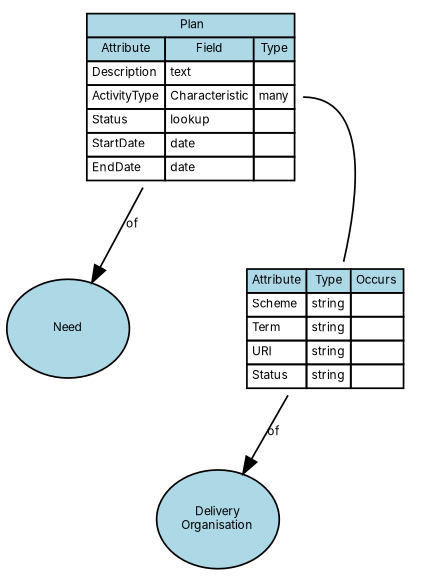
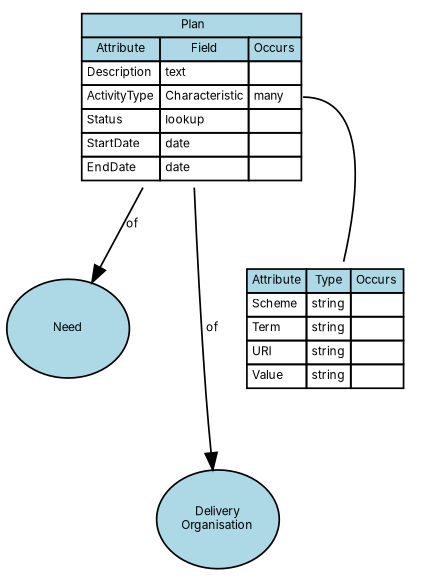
  digraph {
    fontname=Inter
    splines=true
    node [black=black color=black fillcolor=lightblue fontname=Inter fontsize=7]
    edge [fontname=Inter fontsize=7 labelfontname=Arial labelfontsize=7]
-   n1 [label=<<table border='0' cellborder='1' cellspacing='0'><tr><td bgcolor='lightblue'>Attribute</td><td bgcolor='lightblue'>Type</td><td bgcolor='lightblue'>Occurs</td></tr><tr><td align='left' balign='left' valign='top'>Scheme</td><td align='left' balign='left' valign='top'>string</td><td align='left' balign='left' valign='top'></td></tr><tr><td align='left' balign='left' valign='top'>Term</td><td align='left' balign='left' valign='top'>string</td><td align='left' balign='left' valign='top'></td></tr><tr><td align='left' balign='left' valign='top'>URI</td><td align='left' balign='left' valign='top'>string</td><td align='left' balign='left' valign='top'></td></tr><tr><td align='left' balign='left' valign='top'>Status</td><td align='left' balign='left' valign='top'>string</td><td align='left' balign='left' valign='top'></td></tr></table>> shape=plaintext]
-   n2 [label=<<table border='0' cellborder='1' cellspacing='0'><tr><td colspan='3' bgcolor='lightblue'> Plan</td></tr><tr><td bgcolor='lightblue'>Attribute</td><td bgcolor='lightblue'>Field</td><td bgcolor='lightblue'>Type</td></tr><tr><td align='left' balign='left' valign='top'>Description</td><td align='left' balign='left' valign='top'>text</td><td align='left' balign='left' valign='top'></td></tr><tr><td align='left' balign='left' valign='top'>ActivityType</td><td align='left' balign='left' valign='top'>Characteristic</td><td align='left' balign='left' valign='top' port='31'>many</td></tr><tr><td align='left' balign='left' valign='top'>Status</td><td align='left' balign='left' valign='top'>lookup</td><td align='left' balign='left' valign='top'></td></tr><tr><td align='left' balign='left' valign='top'>StartDate</td><td align='left' balign='left' valign='top'>date</td><td align='left' balign='left' valign='top'></td></tr><tr><td align='left' balign='left' valign='top'>EndDate</td><td align='left' balign='left' valign='top'>date</td><td align='left' balign='left' valign='top'></td></tr></table>> shape=plaintext]
+   n1 [label=<<table border='0' cellborder='1' cellspacing='0'><tr><td bgcolor='lightblue'>Attribute</td><td bgcolor='lightblue'>Type</td><td bgcolor='lightblue'>Occurs</td></tr><tr><td align='left' balign='left' valign='top'>Scheme</td><td align='left' balign='left' valign='top'>string</td><td align='left' balign='left' valign='top'></td></tr><tr><td align='left' balign='left' valign='top'>Term</td><td align='left' balign='left' valign='top'>string</td><td align='left' balign='left' valign='top'></td></tr><tr><td align='left' balign='left' valign='top'>URI</td><td align='left' balign='left' valign='top'>string</td><td align='left' balign='left' valign='top'></td></tr><tr><td align='left' balign='left' valign='top'>Value</td><td align='left' balign='left' valign='top'>string</td><td align='left' balign='left' valign='top'></td></tr></table>> shape=plaintext]
+   n2 [label=<<table border='0' cellborder='1' cellspacing='0'><tr><td colspan='3' bgcolor='lightblue'> Plan</td></tr><tr><td bgcolor='lightblue'>Attribute</td><td bgcolor='lightblue'>Field</td><td bgcolor='lightblue'>Occurs</td></tr><tr><td align='left' balign='left' valign='top'>Description</td><td align='left' balign='left' valign='top'>text</td><td align='left' balign='left' valign='top'></td></tr><tr><td align='left' balign='left' valign='top'>ActivityType</td><td align='left' balign='left' valign='top'>Characteristic</td><td align='left' balign='left' valign='top' port='31'>many</td></tr><tr><td align='left' balign='left' valign='top'>Status</td><td align='left' balign='left' valign='top'>lookup</td><td align='left' balign='left' valign='top'></td></tr><tr><td align='left' balign='left' valign='top'>StartDate</td><td align='left' balign='left' valign='top'>date</td><td align='left' balign='left' valign='top'></td></tr><tr><td align='left' balign='left' valign='top'>EndDate</td><td align='left' balign='left' valign='top'>date</td><td align='left' balign='left' valign='top'></td></tr></table>> shape=plaintext]
    n3 [fixedsize=true height=0.8 label=Need style=filled width=1.0]
    n4 [fixedsize=true height=0.8 label="Delivery\nOrganisation" style=filled width=1.0]
    n2 -> n1 [dir=none tailport=31]
    n2 -> n3 [label=of]
-   n1 -> n4 [label=of]
+   n2 -> n4 [label=of]
  }
